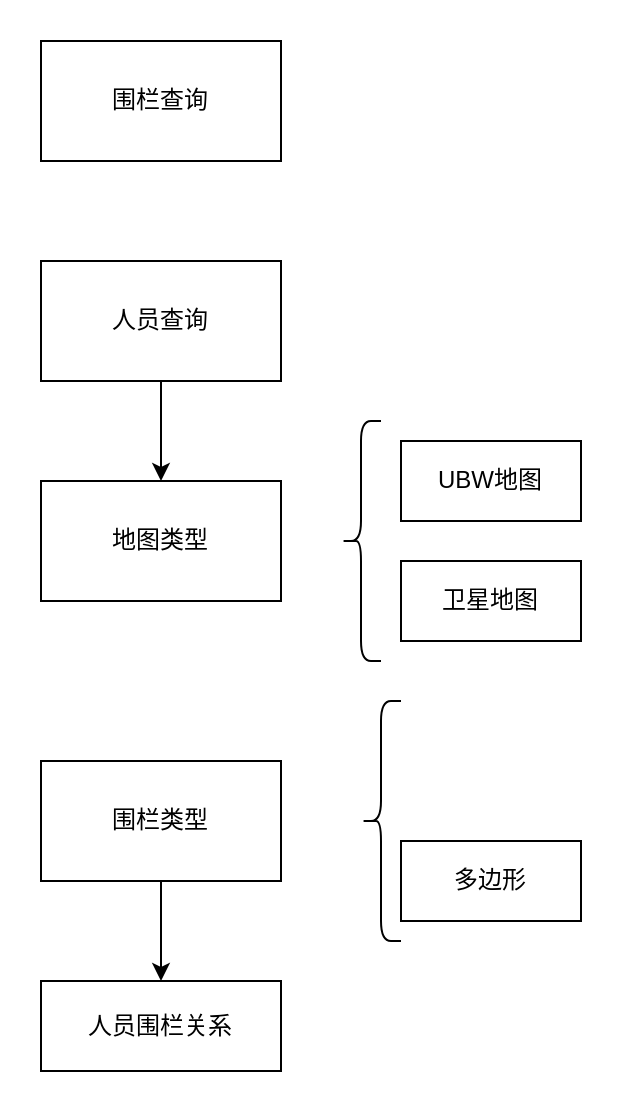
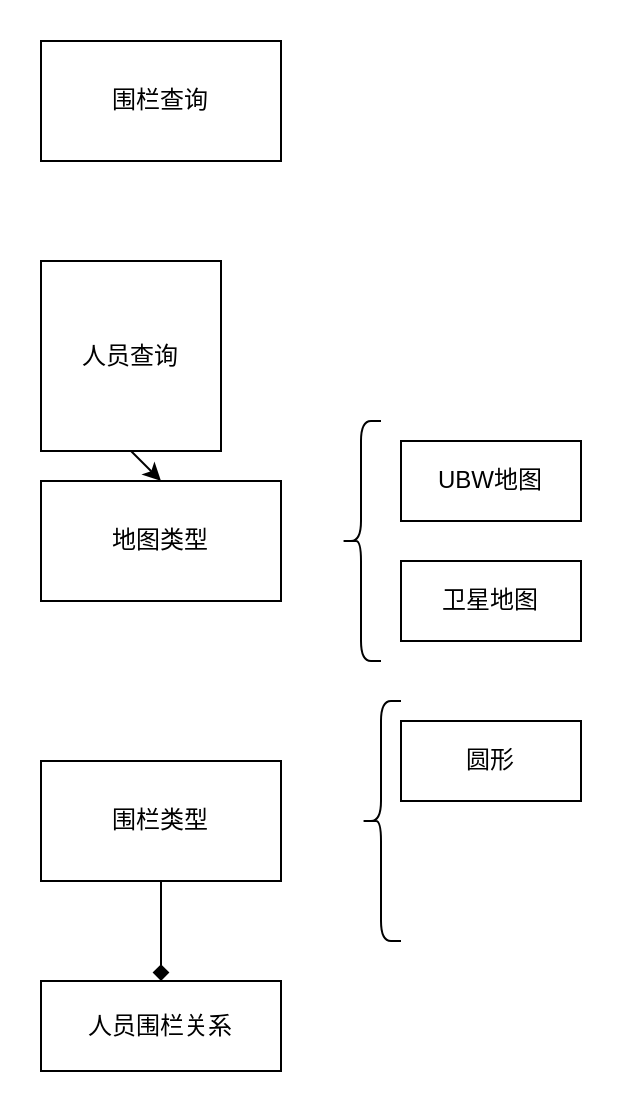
  <mxCell id="0" />
  <mxCell id="1" parent="0" />
  <mxCell id="2" value="围栏查询" style="rounded=0;whiteSpace=wrap;html=1;" vertex="1" parent="1"><mxGeometry x="20" y="20" width="120" height="60" as="geometry" /></mxCell>
- <mxCell id="3" value="人员查询" style="rounded=0;whiteSpace=wrap;html=1;" vertex="1" parent="1"><mxGeometry x="20" y="130" width="120" height="60" as="geometry" /></mxCell>
+ <mxCell id="3" value="人员查询" style="rounded=0;whiteSpace=wrap;html=1;" vertex="1" parent="1"><mxGeometry x="20" y="130" width="90" height="95" as="geometry" /></mxCell>
  <mxCell id="4" value="地图类型" style="rounded=0;whiteSpace=wrap;html=1;" vertex="1" parent="1"><mxGeometry x="20" y="240" width="120" height="60" as="geometry" /></mxCell>
  <mxCell id="5" value="" style="shape=curlyBracket;whiteSpace=wrap;html=1;rounded=1;labelPosition=left;verticalLabelPosition=middle;align=right;verticalAlign=middle;" vertex="1" parent="1"><mxGeometry x="170" y="210" width="20" height="120" as="geometry" /></mxCell>
  <mxCell id="6" value="UBW地图" style="rounded=0;whiteSpace=wrap;html=1;" vertex="1" parent="1"><mxGeometry x="200" y="220" width="90" height="40" as="geometry" /></mxCell>
  <mxCell id="7" value="卫星地图" style="rounded=0;whiteSpace=wrap;html=1;" vertex="1" parent="1"><mxGeometry x="200" y="280" width="90" height="40" as="geometry" /></mxCell>
  <mxCell id="8" value="围栏类型" style="rounded=0;whiteSpace=wrap;html=1;" vertex="1" parent="1"><mxGeometry x="20" y="380" width="120" height="60" as="geometry" /></mxCell>
  <mxCell id="9" value="" style="shape=curlyBracket;whiteSpace=wrap;html=1;rounded=1;labelPosition=left;verticalLabelPosition=middle;align=right;verticalAlign=middle;" vertex="1" parent="1"><mxGeometry x="180" y="350" width="20" height="120" as="geometry" /></mxCell>
- <mxCell id="11" value="多边形" style="rounded=0;whiteSpace=wrap;html=1;" vertex="1" parent="1"><mxGeometry x="200" y="420" width="90" height="40" as="geometry" /></mxCell>
+ <mxCell id="10" value="圆形" style="rounded=0;whiteSpace=wrap;html=1;" vertex="1" parent="1"><mxGeometry x="200" y="360" width="90" height="40" as="geometry" /></mxCell>
  <mxCell id="12" value="人员围栏关系" style="rounded=0;whiteSpace=wrap;html=1;" vertex="1" parent="1"><mxGeometry x="20" y="490" width="120" height="45" as="geometry" /></mxCell>
  <mxCell id="13" value="" style="endArrow=classic;html=1;rounded=0;exitX=0.5;exitY=1;exitDx=0;exitDy=0;entryX=0.5;entryY=0;entryDx=0;entryDy=0;" edge="1" parent="1" source="3" target="4"><mxGeometry width="50" height="50" relative="1" as="geometry"><mxPoint x="-130" y="220" as="sourcePoint" /><mxPoint x="-80" y="170" as="targetPoint" /></mxGeometry></mxCell>
- <mxCell id="14" value="" style="endArrow=classic;html=1;rounded=0;exitX=0.5;exitY=1;exitDx=0;exitDy=0;entryX=0.5;entryY=0;entryDx=0;entryDy=0;" edge="1" parent="1" source="8" target="12"><mxGeometry width="50" height="50" relative="1" as="geometry"><mxPoint x="-80" y="470" as="sourcePoint" /><mxPoint x="-30" y="420" as="targetPoint" /></mxGeometry></mxCell>
+ <mxCell id="14" value="" style="endArrow=diamond;html=1;rounded=0;exitX=0.5;exitY=1;exitDx=0;exitDy=0;entryX=0.5;entryY=0;entryDx=0;entryDy=0;" edge="1" parent="1" source="8" target="12"><mxGeometry width="50" height="50" relative="1" as="geometry"><mxPoint x="-80" y="470" as="sourcePoint" /><mxPoint x="-30" y="420" as="targetPoint" /></mxGeometry></mxCell>
